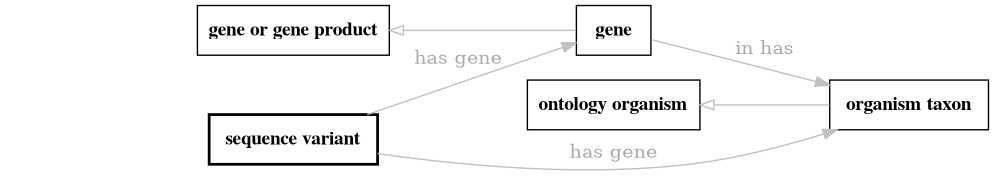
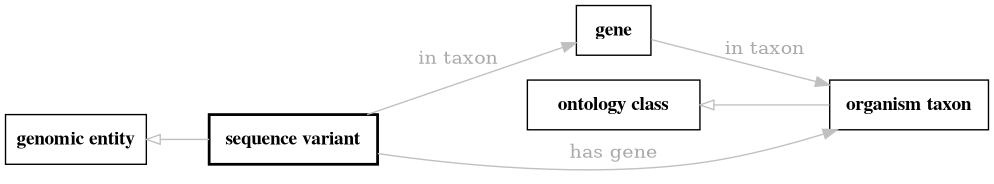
  digraph {
    fontsize=32
    penwidth=5
    rankdir=LR
    node [color=black fontname="times bold" shape=rectangle]
    edge [color=gray fontcolor=darkgray]
    n1 [label=" sequence variant " style=bold]
    n2 [label=" organism taxon " style=solid]
    n3 [label=" gene " style=solid]
-   "ontology class" [label="ontology organism"]
-   "gene or gene product"
+   "genomic entity"
+   "ontology class"
    n1 -> n2 [label="has gene"]
-   n1 -> n3 [label="has gene"]
-   n3 -> n2 [label="in has"]
+   n1 -> n3 [label="in taxon"]
+   n3 -> n2 [label="in taxon"]
+   "genomic entity" -> n1 [arrowtail=onormal dir=back]
    "ontology class" -> n2 [arrowtail=onormal dir=back]
-   "gene or gene product" -> n3 [arrowtail=onormal dir=back]
  }
